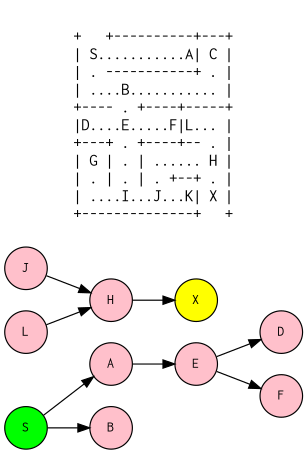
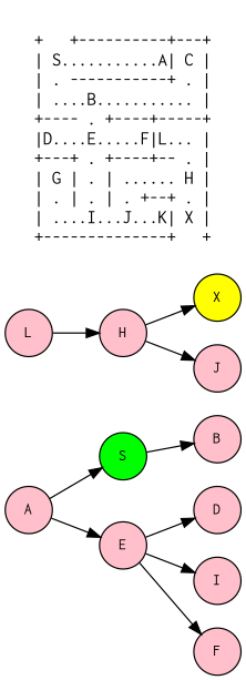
  digraph {
    fontname=Courier
    label="\n+   +----------+---+\n| S...........A| C |\n| . -----------+ . |\n| ....B........... |\n+---- . +----+-----+\n|D....E.....F|L... |\n+---+ . +----+-- . |\n| G | . | ...... H |\n| . | . | . +--+ . |\n| ....I...J...K| X |\n+--------------+   +\n\n"
    labelloc=t
    rankdir=LR
    node [fillcolor=pink fontcolor=black fontname=Courier fontsize=12 shape=circle style=filled]
    edge [minlen=1]
    S [fillcolor=green height=0.5 width=0.5]
    A [height=0.5 width=0.5]
    B [height=0.5 width=0.5]
    E [height=0.5 width=0.5]
    X [fillcolor=yellow height=0.5 width=0.5]
    D [height=0.5 width=0.5]
+   I [height=0.5 width=0.5]
    F [height=0.5 width=0.5]
    J [height=0.5 width=0.5]
    H [height=0.5 width=0.5]
    L [height=0.5 width=0.5]
-   S -> A
+   A -> S
    S -> B
    A -> E
    E -> D
+   E -> I
    E -> F
-   J -> H
+   H -> J
    H -> X
    L -> H
  }
